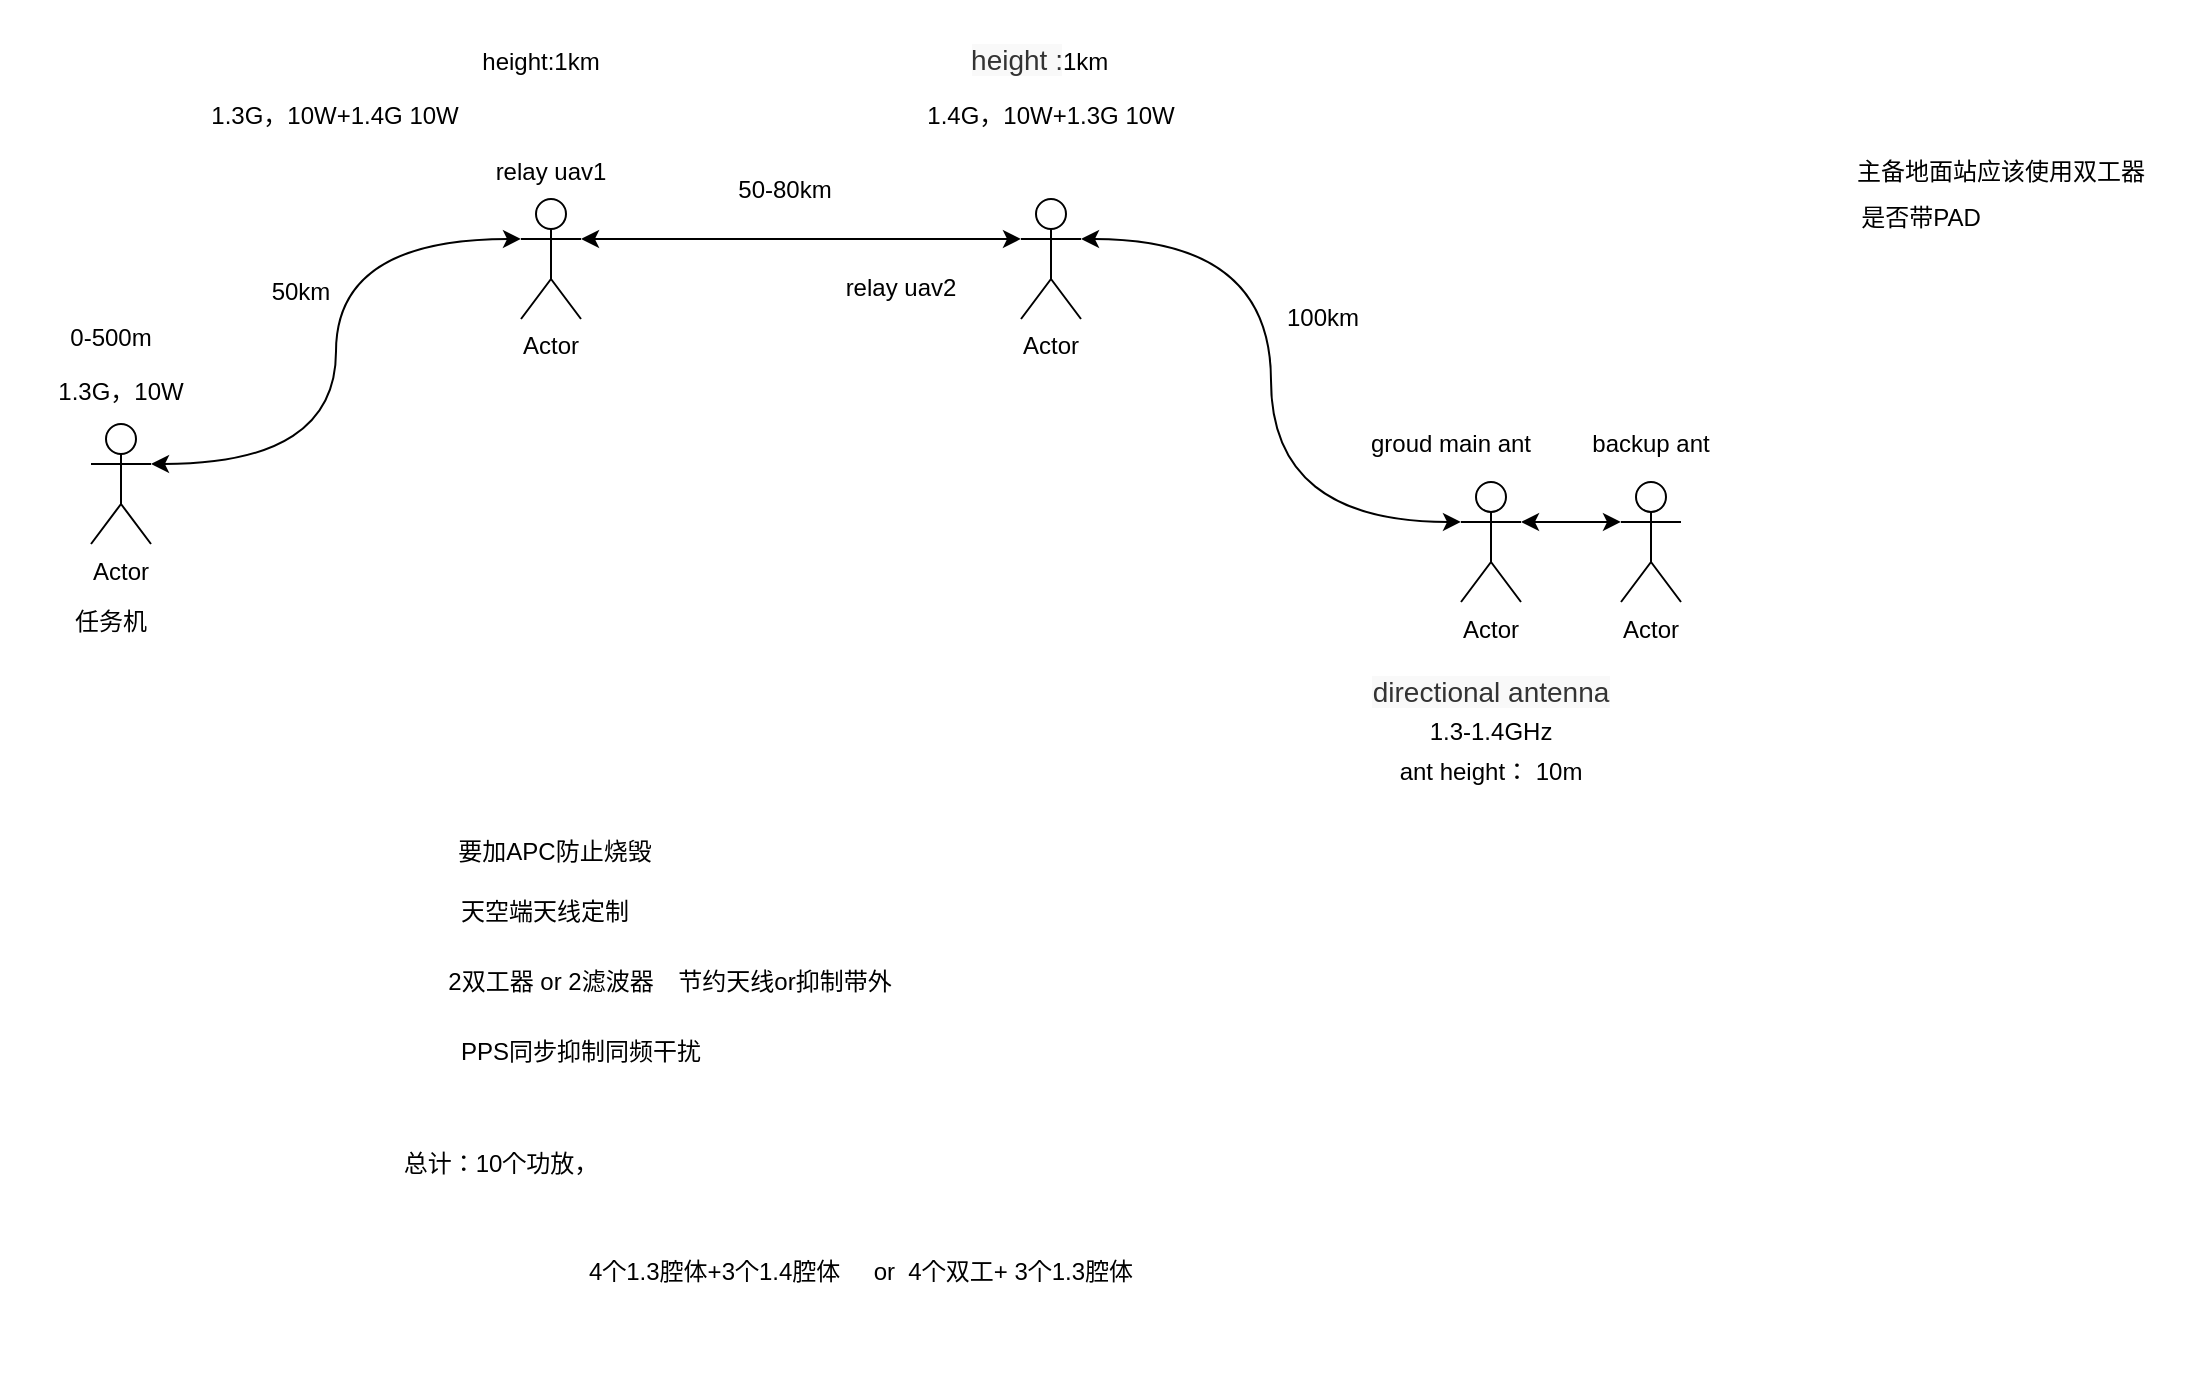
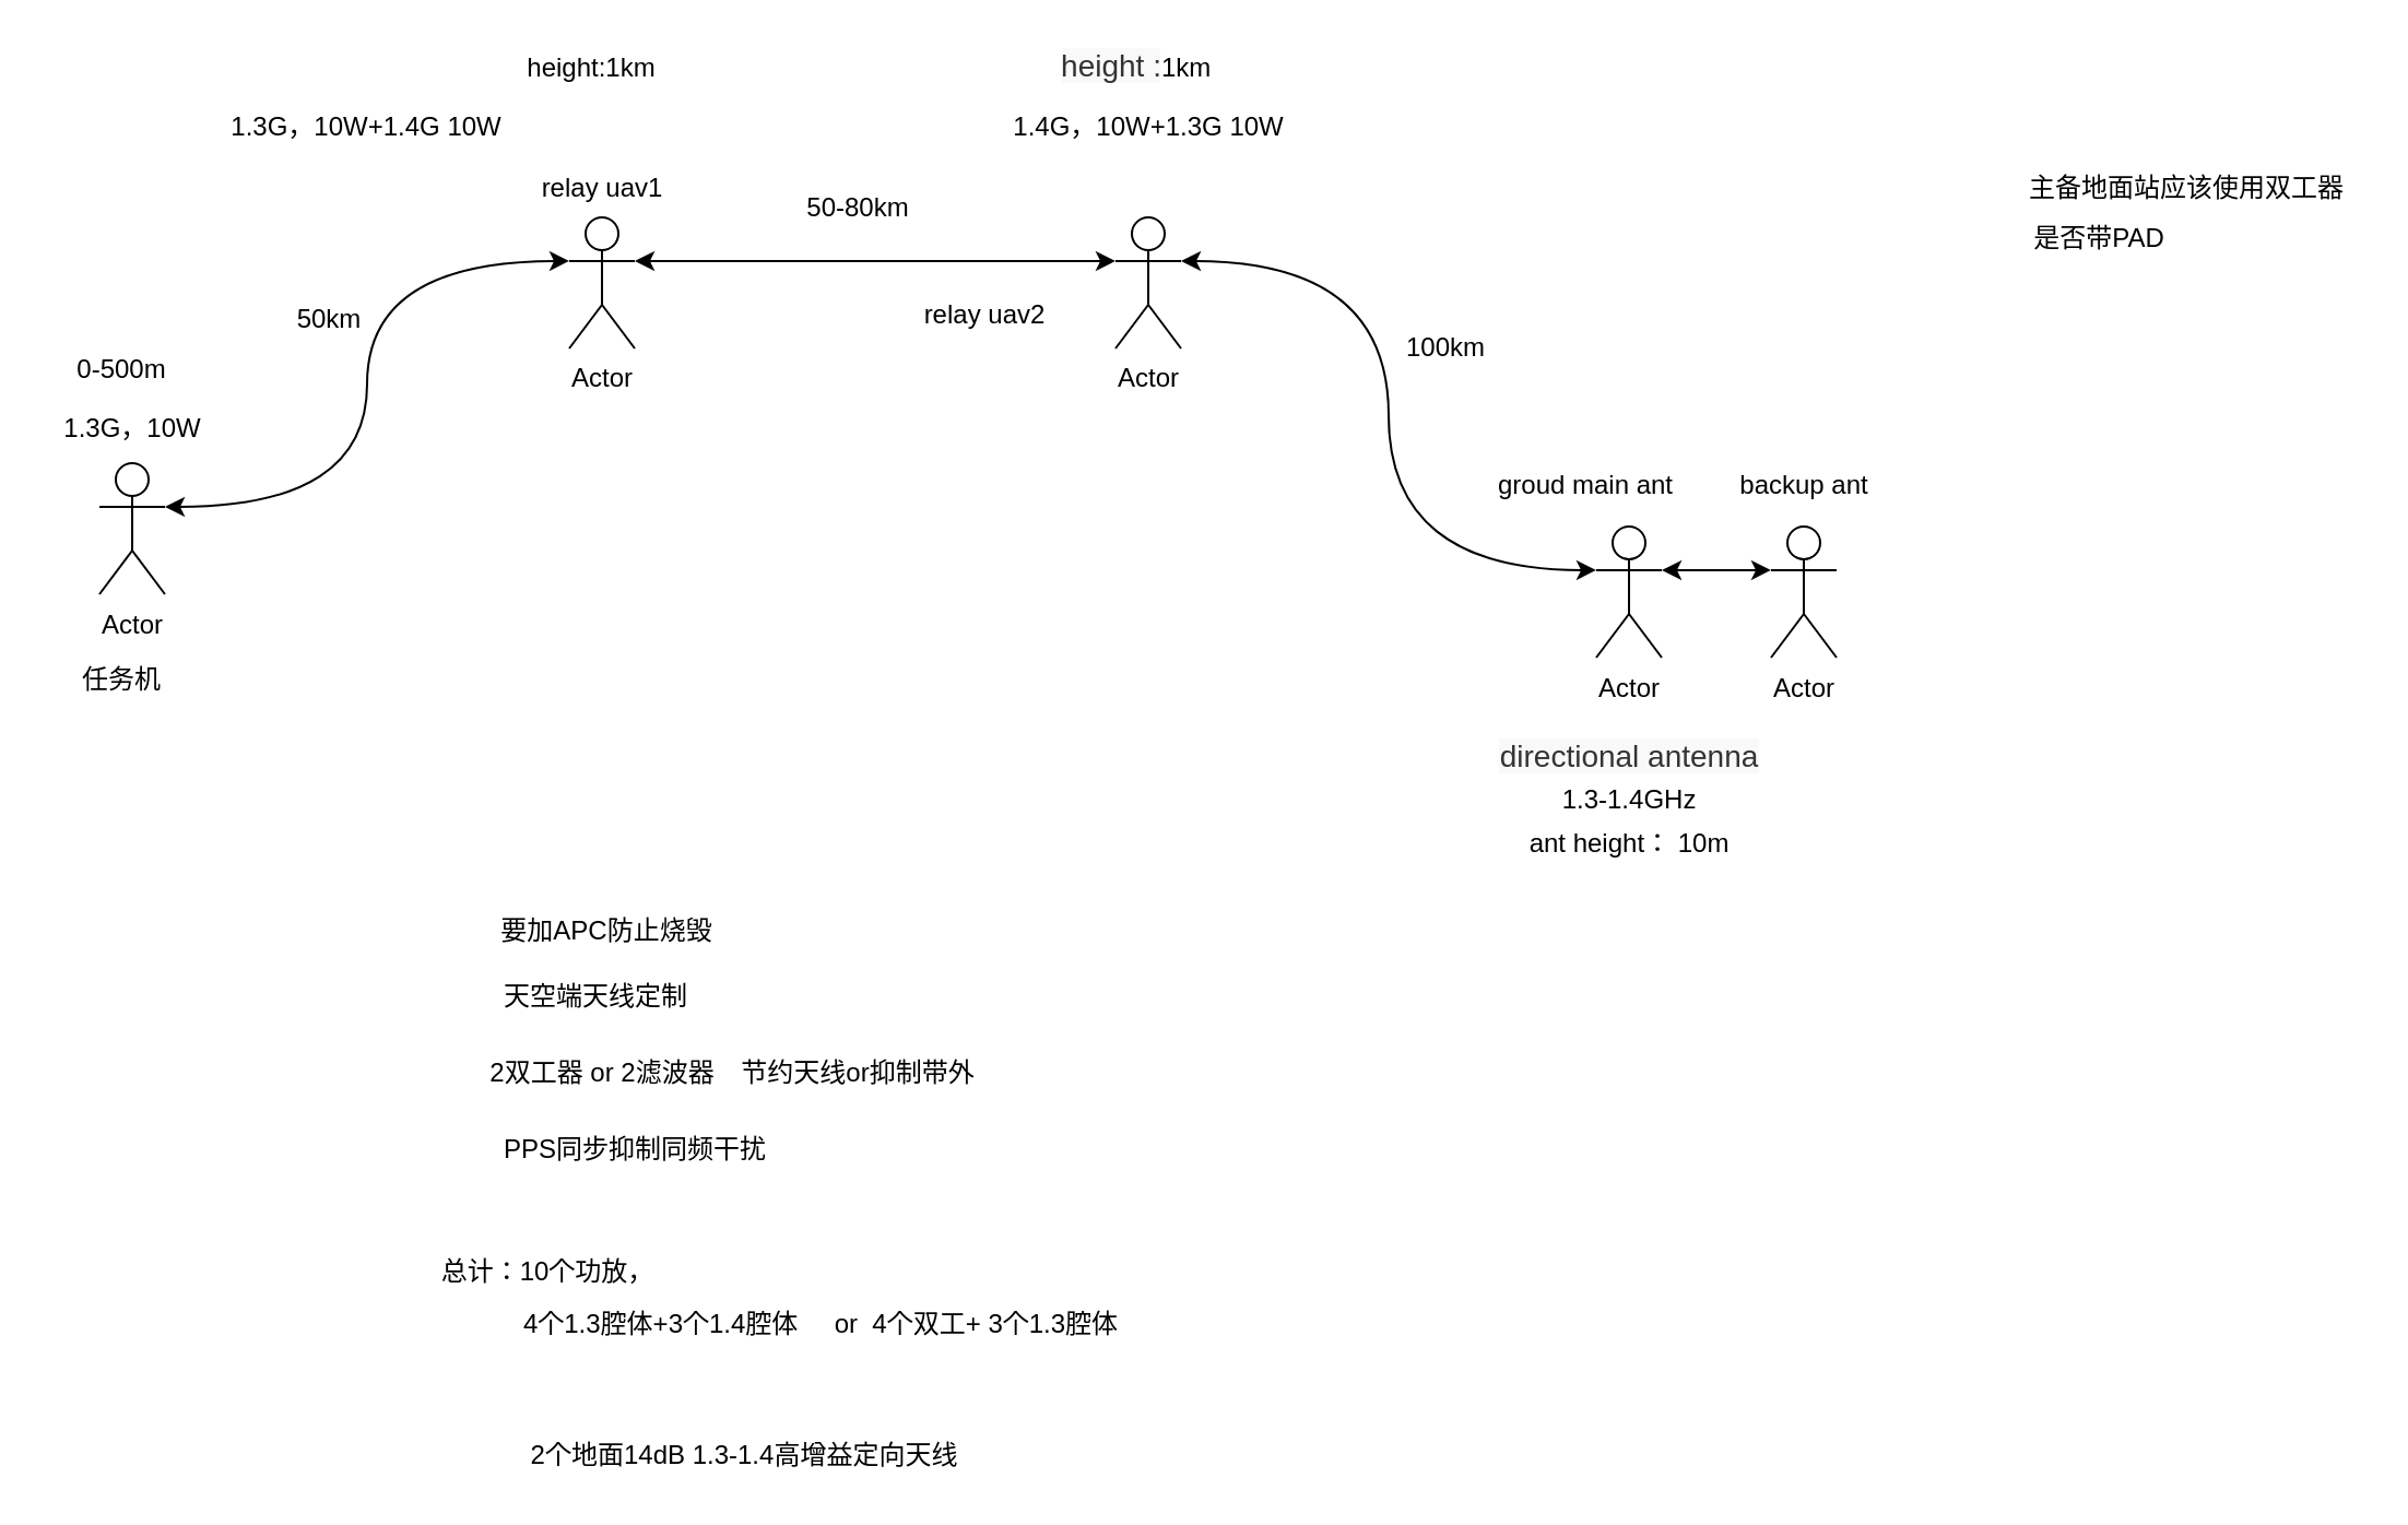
  <mxCell id="0" />
  <mxCell id="1" parent="0" />
  <mxCell id="2" style="edgeStyle=orthogonalEdgeStyle;curved=1;orthogonalLoop=1;jettySize=auto;html=1;exitX=1;exitY=0.333;exitDx=0;exitDy=0;exitPerimeter=0;entryX=0;entryY=0.333;entryDx=0;entryDy=0;entryPerimeter=0;startArrow=classic;startFill=1;" parent="1" source="3" target="5" edge="1"><mxGeometry relative="1" as="geometry" /></mxCell>
  <mxCell id="3" value="Actor" style="shape=umlActor;verticalLabelPosition=bottom;labelBackgroundColor=#ffffff;verticalAlign=top;html=1;outlineConnect=0;" parent="1" vertex="1"><mxGeometry x="45" y="211.5" width="30" height="60" as="geometry" /></mxCell>
  <mxCell id="4" style="edgeStyle=orthogonalEdgeStyle;curved=1;orthogonalLoop=1;jettySize=auto;html=1;exitX=1;exitY=0.333;exitDx=0;exitDy=0;exitPerimeter=0;entryX=0;entryY=0.333;entryDx=0;entryDy=0;entryPerimeter=0;startArrow=classic;startFill=1;" parent="1" source="5" target="7" edge="1"><mxGeometry relative="1" as="geometry" /></mxCell>
  <mxCell id="5" value="Actor" style="shape=umlActor;verticalLabelPosition=bottom;labelBackgroundColor=#ffffff;verticalAlign=top;html=1;outlineConnect=0;" parent="1" vertex="1"><mxGeometry x="260" y="99" width="30" height="60" as="geometry" /></mxCell>
  <mxCell id="6" style="edgeStyle=orthogonalEdgeStyle;orthogonalLoop=1;jettySize=auto;html=1;exitX=1;exitY=0.333;exitDx=0;exitDy=0;exitPerimeter=0;entryX=0;entryY=0.333;entryDx=0;entryDy=0;entryPerimeter=0;curved=1;startArrow=classic;startFill=1;" parent="1" source="7" target="9" edge="1"><mxGeometry relative="1" as="geometry" /></mxCell>
  <mxCell id="7" value="Actor" style="shape=umlActor;verticalLabelPosition=bottom;labelBackgroundColor=#ffffff;verticalAlign=top;html=1;outlineConnect=0;" parent="1" vertex="1"><mxGeometry x="510" y="99" width="30" height="60" as="geometry" /></mxCell>
  <mxCell id="8" style="edgeStyle=orthogonalEdgeStyle;curved=1;orthogonalLoop=1;jettySize=auto;html=1;exitX=1;exitY=0.333;exitDx=0;exitDy=0;exitPerimeter=0;entryX=0;entryY=0.333;entryDx=0;entryDy=0;entryPerimeter=0;startArrow=classic;startFill=1;" parent="1" source="9" target="23" edge="1"><mxGeometry relative="1" as="geometry" /></mxCell>
  <mxCell id="9" value="Actor" style="shape=umlActor;verticalLabelPosition=bottom;labelBackgroundColor=#ffffff;verticalAlign=top;html=1;outlineConnect=0;" parent="1" vertex="1"><mxGeometry x="730" y="240.5" width="30" height="60" as="geometry" /></mxCell>
  <mxCell id="10" value="任务机" style="text;html=1;align=center;verticalAlign=middle;resizable=0;points=[];autosize=1;" parent="1" vertex="1"><mxGeometry x="30" y="300.5" width="50" height="20" as="geometry" /></mxCell>
  <mxCell id="11" value="relay uav1" style="text;html=1;align=center;verticalAlign=middle;resizable=0;points=[];autosize=1;" parent="1" vertex="1"><mxGeometry x="240" y="76" width="70" height="20" as="geometry" /></mxCell>
  <mxCell id="12" value="relay uav2" style="text;html=1;align=center;verticalAlign=middle;resizable=0;points=[];autosize=1;" parent="1" vertex="1"><mxGeometry x="415" y="134" width="70" height="20" as="geometry" /></mxCell>
  <mxCell id="13" value="groud main ant" style="text;html=1;align=center;verticalAlign=middle;resizable=0;points=[];autosize=1;" parent="1" vertex="1"><mxGeometry x="675" y="211.5" width="100" height="20" as="geometry" /></mxCell>
  <mxCell id="14" value="&lt;span id=&quot;w_125&quot; class=&quot;&quot; style=&quot;color: rgb(51 , 51 , 51) ; font-family: &amp;#34;arial&amp;#34; , &amp;#34;pingfang sc&amp;#34; , &amp;#34;hiragino sans gb&amp;#34; , &amp;#34;stheiti&amp;#34; , &amp;#34;microsoft yahei&amp;#34; , &amp;#34;wenquanyi micro hei&amp;#34; , sans-serif ; font-size: 14px ; text-align: left ; background-color: rgb(249 , 249 , 249)&quot;&gt;directional&amp;nbsp;&lt;/span&gt;&lt;span id=&quot;w_126&quot; class=&quot;&quot; style=&quot;color: rgb(51 , 51 , 51) ; font-family: &amp;#34;arial&amp;#34; , &amp;#34;pingfang sc&amp;#34; , &amp;#34;hiragino sans gb&amp;#34; , &amp;#34;stheiti&amp;#34; , &amp;#34;microsoft yahei&amp;#34; , &amp;#34;wenquanyi micro hei&amp;#34; , sans-serif ; font-size: 14px ; text-align: left ; background-color: rgb(249 , 249 , 249)&quot;&gt;antenna&lt;/span&gt;" style="text;html=1;align=center;verticalAlign=middle;resizable=0;points=[];autosize=1;" parent="1" vertex="1"><mxGeometry x="680" y="336" width="130" height="20" as="geometry" /></mxCell>
  <mxCell id="15" value="1.3-1.4GHz" style="text;html=1;align=center;verticalAlign=middle;resizable=0;points=[];autosize=1;" parent="1" vertex="1"><mxGeometry x="705" y="356" width="80" height="20" as="geometry" /></mxCell>
  <mxCell id="16" value="100km" style="text;html=1;align=center;verticalAlign=middle;resizable=0;points=[];autosize=1;" parent="1" vertex="1"><mxGeometry x="636" y="149" width="50" height="20" as="geometry" /></mxCell>
  <mxCell id="17" value="ant height： 10m" style="text;html=1;align=center;verticalAlign=middle;resizable=0;points=[];autosize=1;" parent="1" vertex="1"><mxGeometry x="690" y="376" width="110" height="20" as="geometry" /></mxCell>
  <mxCell id="18" value="1.3G，10W" style="text;html=1;align=center;verticalAlign=middle;resizable=0;points=[];autosize=1;" parent="1" vertex="1"><mxGeometry x="20" y="186" width="80" height="20" as="geometry" /></mxCell>
  <mxCell id="19" value="50km" style="text;html=1;align=center;verticalAlign=middle;resizable=0;points=[];autosize=1;" parent="1" vertex="1"><mxGeometry x="130" y="136" width="40" height="20" as="geometry" /></mxCell>
  <mxCell id="20" value="50-80km" style="text;html=1;align=center;verticalAlign=middle;resizable=0;points=[];autosize=1;" parent="1" vertex="1"><mxGeometry x="362" y="85" width="60" height="20" as="geometry" /></mxCell>
  <mxCell id="21" value="1.3G，10W+1.4G 10W" style="text;html=1;align=center;verticalAlign=middle;resizable=0;points=[];autosize=1;" parent="1" vertex="1"><mxGeometry x="97" y="48" width="140" height="20" as="geometry" /></mxCell>
  <mxCell id="22" value="1.4G，10W+1.3G 10W" style="text;html=1;align=center;verticalAlign=middle;resizable=0;points=[];autosize=1;" parent="1" vertex="1"><mxGeometry x="455" y="48" width="140" height="20" as="geometry" /></mxCell>
  <mxCell id="23" value="Actor" style="shape=umlActor;verticalLabelPosition=bottom;labelBackgroundColor=#ffffff;verticalAlign=top;html=1;outlineConnect=0;" parent="1" vertex="1"><mxGeometry x="810" y="240.5" width="30" height="60" as="geometry" /></mxCell>
  <mxCell id="24" value="backup ant" style="text;html=1;align=center;verticalAlign=middle;resizable=0;points=[];autosize=1;" parent="1" vertex="1"><mxGeometry x="790" y="211.5" width="70" height="20" as="geometry" /></mxCell>
  <mxCell id="25" value="天空端天线定制" style="text;html=1;align=center;verticalAlign=middle;resizable=0;points=[];autosize=1;" parent="1" vertex="1"><mxGeometry x="222" y="446" width="100" height="20" as="geometry" /></mxCell>
  <mxCell id="26" value="要加APC防止烧毁" style="text;html=1;align=center;verticalAlign=middle;resizable=0;points=[];autosize=1;" parent="1" vertex="1"><mxGeometry x="222" y="416" width="110" height="20" as="geometry" /></mxCell>
  <mxCell id="27" value="2双工器 or 2滤波器" style="text;html=1;align=center;verticalAlign=middle;resizable=0;points=[];autosize=1;" parent="1" vertex="1"><mxGeometry x="215" y="480.5" width="120" height="20" as="geometry" /></mxCell>
  <mxCell id="28" value="PPS同步抑制同频干扰" style="text;html=1;align=center;verticalAlign=middle;resizable=0;points=[];autosize=1;" parent="1" vertex="1"><mxGeometry x="220" y="516" width="140" height="20" as="geometry" /></mxCell>
  <mxCell id="29" value="节约天线or抑制带外" style="text;html=1;align=center;verticalAlign=middle;resizable=0;points=[];autosize=1;" parent="1" vertex="1"><mxGeometry x="332" y="481" width="120" height="20" as="geometry" /></mxCell>
  <mxCell id="30" value="总计：10个功放，" style="text;html=1;align=center;verticalAlign=middle;resizable=0;points=[];autosize=1;" parent="1" vertex="1"><mxGeometry x="195" y="572" width="110" height="20" as="geometry" /></mxCell>
  <mxCell id="31" value="&lt;span style=&quot;color: rgb(51 , 51 , 51) ; font-family: &amp;#34;arial&amp;#34; , &amp;#34;pingfang sc&amp;#34; , &amp;#34;hiragino sans gb&amp;#34; , &amp;#34;stheiti&amp;#34; , &amp;#34;microsoft yahei&amp;#34; , &amp;#34;wenquanyi micro hei&amp;#34; , sans-serif ; font-size: 14px ; text-align: left ; background-color: rgb(249 , 249 , 249)&quot;&gt;height :&lt;/span&gt;1km&amp;nbsp;" style="text;html=1;align=center;verticalAlign=middle;resizable=0;points=[];autosize=1;" parent="1" vertex="1"><mxGeometry x="476" y="20" width="90" height="20" as="geometry" /></mxCell>
  <mxCell id="32" value="height:1km" style="text;html=1;align=center;verticalAlign=middle;resizable=0;points=[];autosize=1;" parent="1" vertex="1"><mxGeometry x="235" y="21" width="70" height="20" as="geometry" /></mxCell>
  <mxCell id="33" value="0-500m" style="text;html=1;align=center;verticalAlign=middle;resizable=0;points=[];autosize=1;" parent="1" vertex="1"><mxGeometry x="25" y="159" width="60" height="20" as="geometry" /></mxCell>
- <mxCell id="34" value="4个1.3腔体+3个1.4腔体&amp;nbsp; &amp;nbsp; &amp;nbsp;or&amp;nbsp; 4个双工+ 3个1.3腔体" style="text;html=1;align=center;verticalAlign=middle;resizable=0;points=[];autosize=1;" parent="1" vertex="1"><mxGeometry x="285" y="626" width="290" height="20" as="geometry" /></mxCell>
+ <mxCell id="34" value="4个1.3腔体+3个1.4腔体&amp;nbsp; &amp;nbsp; &amp;nbsp;or&amp;nbsp; 4个双工+ 3个1.3腔体" style="text;html=1;align=center;verticalAlign=middle;resizable=0;points=[];autosize=1;" parent="1" vertex="1"><mxGeometry x="230" y="596" width="290" height="20" as="geometry" /></mxCell>
+ <mxCell id="35" value="2个地面14dB 1.3-1.4高增益定向天线" style="text;html=1;align=center;verticalAlign=middle;resizable=0;points=[];autosize=1;" parent="1" vertex="1"><mxGeometry x="235" y="656" width="210" height="20" as="geometry" /></mxCell>
  <mxCell id="36" value="主备地面站应该使用双工器" style="text;html=1;align=center;verticalAlign=middle;resizable=0;points=[];autosize=1;" vertex="1" parent="1"><mxGeometry x="920" y="76" width="160" height="20" as="geometry" /></mxCell>
  <mxCell id="37" value="是否带PAD" style="text;html=1;align=center;verticalAlign=middle;resizable=0;points=[];autosize=1;" vertex="1" parent="1"><mxGeometry x="920" y="99" width="80" height="20" as="geometry" /></mxCell>
